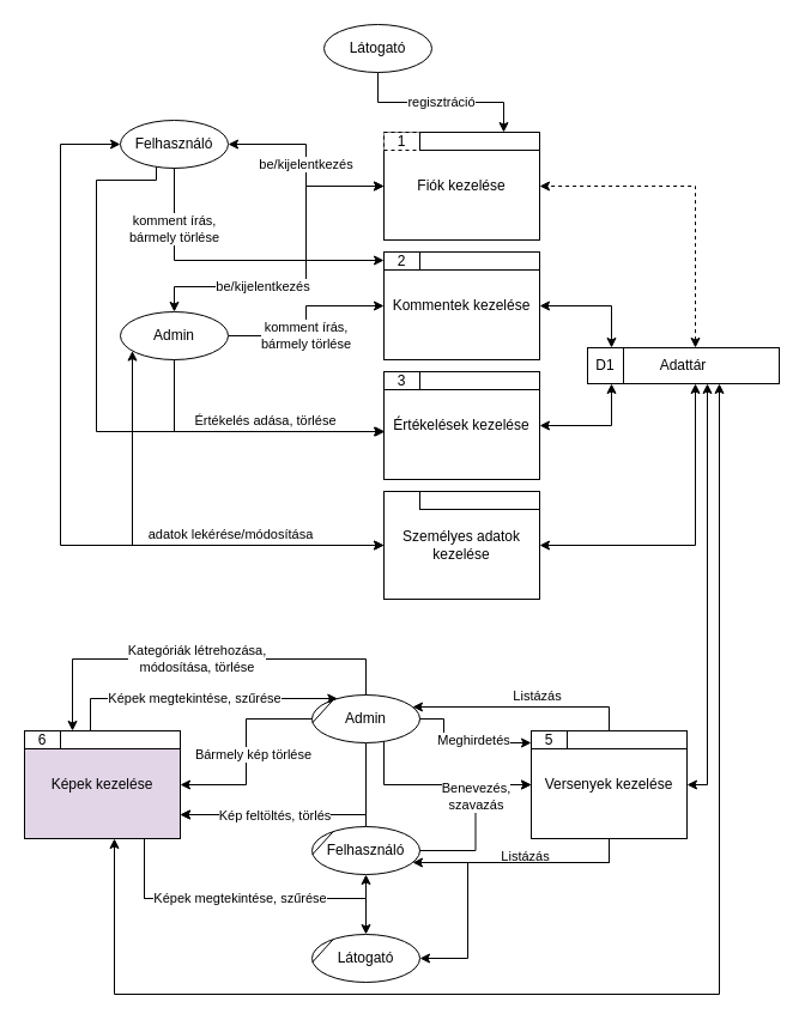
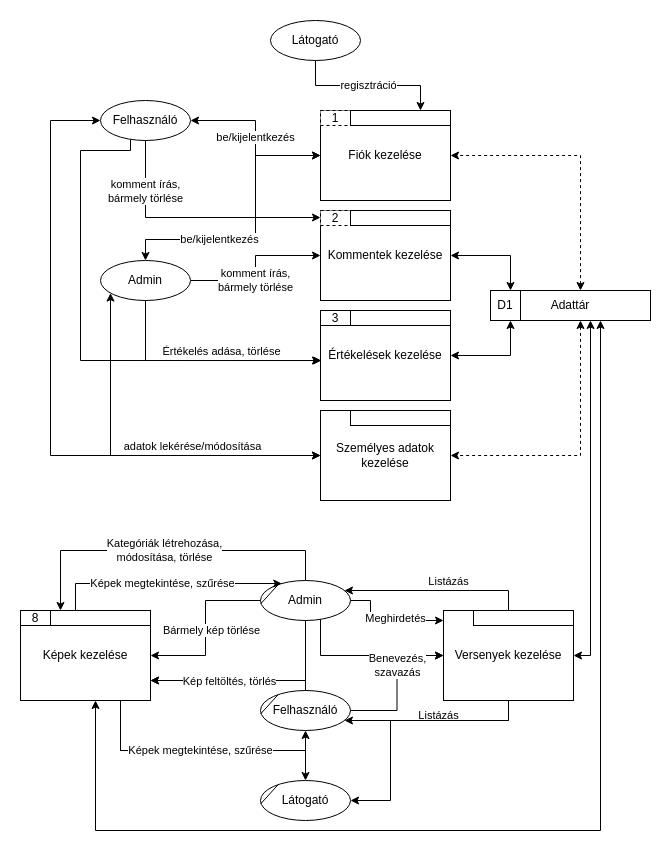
  <mxCell id="0" />
  <mxCell id="1" parent="0" />
  <mxCell id="2" style="edgeStyle=orthogonalEdgeStyle;rounded=0;orthogonalLoop=1;jettySize=auto;html=1;startArrow=none;startFill=0;endArrow=classic;endFill=1;" edge="1" parent="1" source="52" target="28"><mxGeometry relative="1" as="geometry"><Array as="points"><mxPoint x="120" y="750" /><mxPoint x="305" y="750" /></Array></mxGeometry></mxCell>
  <mxCell id="3" style="edgeStyle=orthogonalEdgeStyle;rounded=0;orthogonalLoop=1;jettySize=auto;html=1;startArrow=none;startFill=0;endArrow=classic;endFill=1;" edge="1" parent="1" source="31" target="52"><mxGeometry relative="1" as="geometry"><Array as="points"><mxPoint x="305" y="680" /></Array></mxGeometry></mxCell>
  <mxCell id="4" value="" style="group" vertex="1" connectable="0" parent="1"><mxGeometry x="320" y="110" width="130" height="90" as="geometry" /></mxCell>
  <mxCell id="5" value="Fiók kezelése" style="rounded=0;whiteSpace=wrap;html=1;" vertex="1" parent="4"><mxGeometry width="130" height="90" as="geometry" /></mxCell>
  <mxCell id="6" value="1" style="rounded=0;whiteSpace=wrap;html=1;dashed=1;" vertex="1" parent="4"><mxGeometry width="30" height="15" as="geometry" /></mxCell>
  <mxCell id="7" value="" style="rounded=0;whiteSpace=wrap;html=1;" vertex="1" parent="4"><mxGeometry x="30" width="100" height="15" as="geometry" /></mxCell>
  <mxCell id="8" value="" style="group" vertex="1" connectable="0" parent="1"><mxGeometry x="320" y="210" width="130" height="90" as="geometry" /></mxCell>
  <mxCell id="9" value="Kommentek kezelése" style="rounded=0;whiteSpace=wrap;html=1;" vertex="1" parent="8"><mxGeometry width="130" height="90" as="geometry" /></mxCell>
- <mxCell id="10" value="2" style="rounded=0;whiteSpace=wrap;html=1;" vertex="1" parent="8"><mxGeometry width="30" height="15" as="geometry" /></mxCell>
+ <mxCell id="10" value="2" style="rounded=0;whiteSpace=wrap;html=1;dashed=1;" vertex="1" parent="8"><mxGeometry width="30" height="15" as="geometry" /></mxCell>
  <mxCell id="11" value="" style="rounded=0;whiteSpace=wrap;html=1;" vertex="1" parent="8"><mxGeometry x="30" width="100" height="15" as="geometry" /></mxCell>
  <mxCell id="12" value="" style="group" vertex="1" connectable="0" parent="1"><mxGeometry x="320" y="410" width="130" height="90" as="geometry" /></mxCell>
  <mxCell id="13" value="Személyes adatok&lt;br&gt;kezelése" style="rounded=0;whiteSpace=wrap;html=1;" vertex="1" parent="12"><mxGeometry width="130" height="90" as="geometry" /></mxCell>
  <mxCell id="14" value="" style="rounded=0;whiteSpace=wrap;html=1;" vertex="1" parent="12"><mxGeometry x="30" width="100" height="15" as="geometry" /></mxCell>
  <mxCell id="15" value="" style="group" vertex="1" connectable="0" parent="1"><mxGeometry x="490" y="290" width="160" height="30" as="geometry" /></mxCell>
  <mxCell id="16" value="Adattár" style="rounded=0;whiteSpace=wrap;html=1;" vertex="1" parent="15"><mxGeometry width="160" height="30" as="geometry" /></mxCell>
  <mxCell id="17" value="D1" style="rounded=0;whiteSpace=wrap;html=1;" vertex="1" parent="15"><mxGeometry width="30" height="30" as="geometry" /></mxCell>
  <mxCell id="18" value="regisztráció" style="edgeStyle=orthogonalEdgeStyle;rounded=0;orthogonalLoop=1;jettySize=auto;html=1;" edge="1" parent="1" source="20" target="5"><mxGeometry relative="1" as="geometry"><Array as="points"><mxPoint x="315" y="85" /><mxPoint x="420" y="85" /></Array></mxGeometry></mxCell>
  <mxCell id="19" value="be/kijelentkezés" style="edgeStyle=orthogonalEdgeStyle;rounded=0;orthogonalLoop=1;jettySize=auto;html=1;entryX=1;entryY=0.5;entryDx=0;entryDy=0;startArrow=classic;startFill=1;" edge="1" parent="1" source="5" target="23"><mxGeometry relative="1" as="geometry" /></mxCell>
  <mxCell id="20" value="Látogató" style="ellipse;whiteSpace=wrap;html=1;rounded=0;" vertex="1" parent="1"><mxGeometry x="270" y="20" width="90" height="40" as="geometry" /></mxCell>
  <mxCell id="21" value="adatok lekérése/módosítása" style="edgeStyle=orthogonalEdgeStyle;rounded=0;orthogonalLoop=1;jettySize=auto;html=1;entryX=0;entryY=0.5;entryDx=0;entryDy=0;startArrow=classic;startFill=1;" edge="1" parent="1" source="23" target="13"><mxGeometry x="0.609" y="9" relative="1" as="geometry"><Array as="points"><mxPoint y="120" x="50" /><mxPoint y="455" x="50" /></Array><mxPoint as="offset" /></mxGeometry></mxCell>
  <mxCell id="22" style="edgeStyle=orthogonalEdgeStyle;rounded=0;orthogonalLoop=1;jettySize=auto;html=1;entryX=0.007;entryY=0.556;entryDx=0;entryDy=0;entryPerimeter=0;startArrow=none;startFill=0;endArrow=classic;endFill=1;" edge="1" parent="1" source="23" target="37"><mxGeometry relative="1" as="geometry"><Array as="points"><mxPoint x="130" y="150" /><mxPoint x="80" y="150" /><mxPoint x="80" y="360" /></Array></mxGeometry></mxCell>
  <mxCell id="23" value="Felhasználó" style="ellipse;whiteSpace=wrap;html=1;rounded=0;" vertex="1" parent="1"><mxGeometry x="100" y="100" width="90" height="40" as="geometry" /></mxCell>
  <mxCell id="24" value="komment írás,&lt;br&gt;bármely törlése" style="edgeStyle=orthogonalEdgeStyle;rounded=0;orthogonalLoop=1;jettySize=auto;html=1;startArrow=none;startFill=0;endArrow=classic;endFill=1;" edge="1" parent="1" source="26" target="9"><mxGeometry x="-0.161" relative="1" as="geometry"><mxPoint as="offset" /></mxGeometry></mxCell>
  <mxCell id="25" style="edgeStyle=orthogonalEdgeStyle;rounded=0;orthogonalLoop=1;jettySize=auto;html=1;startArrow=classic;startFill=1;endArrow=classic;endFill=1;" edge="1" parent="1" source="26" target="13"><mxGeometry relative="1" as="geometry"><Array as="points"><mxPoint x="110" y="455" /></Array></mxGeometry></mxCell>
  <mxCell id="26" value="Admin" style="ellipse;whiteSpace=wrap;html=1;rounded=0;" vertex="1" parent="1"><mxGeometry x="100" y="260" width="90" height="40" as="geometry" /></mxCell>
  <mxCell id="27" value="" style="group" vertex="1" connectable="0" parent="1"><mxGeometry x="260" y="690" width="90" height="40" as="geometry" /></mxCell>
  <mxCell id="28" value="Felhasználó" style="ellipse;whiteSpace=wrap;html=1;rounded=0;" vertex="1" parent="27"><mxGeometry width="90" height="40" as="geometry" /></mxCell>
  <mxCell id="29" value="" style="endArrow=none;html=1;entryX=0.194;entryY=0.108;entryDx=0;entryDy=0;entryPerimeter=0;exitX=0.002;exitY=0.584;exitDx=0;exitDy=0;exitPerimeter=0;" edge="1" parent="27" source="28" target="28"><mxGeometry width="50" height="50" relative="1" as="geometry"><mxPoint x="20" y="-90" as="sourcePoint" /><mxPoint x="70" y="-140" as="targetPoint" /></mxGeometry></mxCell>
  <mxCell id="30" value="" style="group" vertex="1" connectable="0" parent="1"><mxGeometry x="260" y="580" width="90" height="40" as="geometry" /></mxCell>
  <mxCell id="31" value="Admin" style="ellipse;whiteSpace=wrap;html=1;rounded=0;" vertex="1" parent="30"><mxGeometry width="90" height="40" as="geometry" /></mxCell>
  <mxCell id="32" value="" style="endArrow=none;html=1;entryX=0.194;entryY=0.108;entryDx=0;entryDy=0;entryPerimeter=0;exitX=0.002;exitY=0.584;exitDx=0;exitDy=0;exitPerimeter=0;" edge="1" parent="30" source="31" target="31"><mxGeometry width="50" height="50" relative="1" as="geometry"><mxPoint x="20" y="-90" as="sourcePoint" /><mxPoint x="70" y="-140" as="targetPoint" /></mxGeometry></mxCell>
  <mxCell id="33" value="" style="group" vertex="1" connectable="0" parent="1"><mxGeometry x="260" y="780" width="90" height="40" as="geometry" /></mxCell>
  <mxCell id="34" value="Látogató" style="ellipse;whiteSpace=wrap;html=1;rounded=0;" vertex="1" parent="33"><mxGeometry width="90" height="40" as="geometry" /></mxCell>
  <mxCell id="35" value="" style="endArrow=none;html=1;entryX=0.194;entryY=0.108;entryDx=0;entryDy=0;entryPerimeter=0;exitX=0.002;exitY=0.584;exitDx=0;exitDy=0;exitPerimeter=0;" edge="1" parent="33" source="34" target="34"><mxGeometry width="50" height="50" relative="1" as="geometry"><mxPoint x="20" y="-90" as="sourcePoint" /><mxPoint x="70" y="-140" as="targetPoint" /></mxGeometry></mxCell>
  <mxCell id="36" value="" style="group" vertex="1" connectable="0" parent="1"><mxGeometry x="320" y="310" width="130" height="90" as="geometry" /></mxCell>
  <mxCell id="37" value="Értékelések kezelése" style="rounded=0;whiteSpace=wrap;html=1;" vertex="1" parent="36"><mxGeometry width="130" height="90" as="geometry" /></mxCell>
  <mxCell id="38" value="3" style="rounded=0;whiteSpace=wrap;html=1;" vertex="1" parent="36"><mxGeometry width="30" height="15" as="geometry" /></mxCell>
  <mxCell id="39" value="" style="rounded=0;whiteSpace=wrap;html=1;" vertex="1" parent="36"><mxGeometry x="30" width="100" height="15" as="geometry" /></mxCell>
  <mxCell id="40" style="edgeStyle=orthogonalEdgeStyle;rounded=0;orthogonalLoop=1;jettySize=auto;html=1;entryX=1;entryY=0.5;entryDx=0;entryDy=0;startArrow=classic;startFill=1;dashed=1;" edge="1" parent="1" source="16" target="5"><mxGeometry relative="1" as="geometry"><Array as="points"><mxPoint x="580" y="155" /></Array></mxGeometry></mxCell>
  <mxCell id="41" style="edgeStyle=orthogonalEdgeStyle;rounded=0;orthogonalLoop=1;jettySize=auto;html=1;entryX=1;entryY=0.5;entryDx=0;entryDy=0;startArrow=classic;startFill=1;" edge="1" parent="1" source="16" target="9"><mxGeometry relative="1" as="geometry"><Array as="points"><mxPoint x="510" y="255" /></Array></mxGeometry></mxCell>
  <mxCell id="42" style="edgeStyle=orthogonalEdgeStyle;rounded=0;orthogonalLoop=1;jettySize=auto;html=1;entryX=1;entryY=0.5;entryDx=0;entryDy=0;startArrow=classic;startFill=1;" edge="1" parent="1" source="16" target="37"><mxGeometry relative="1" as="geometry"><Array as="points"><mxPoint x="510" y="355" /></Array></mxGeometry></mxCell>
- <mxCell id="43" style="edgeStyle=orthogonalEdgeStyle;rounded=0;orthogonalLoop=1;jettySize=auto;html=1;entryX=1;entryY=0.5;entryDx=0;entryDy=0;startArrow=classic;startFill=1;" edge="1" parent="1" source="16" target="13"><mxGeometry relative="1" as="geometry"><Array as="points"><mxPoint x="580" y="455" /></Array></mxGeometry></mxCell>
+ <mxCell id="43" style="edgeStyle=orthogonalEdgeStyle;rounded=0;orthogonalLoop=1;jettySize=auto;html=1;entryX=1;entryY=0.5;entryDx=0;entryDy=0;startArrow=classic;startFill=1;dashed=1;" edge="1" parent="1" source="16" target="13"><mxGeometry relative="1" as="geometry"><Array as="points"><mxPoint x="580" y="455" /></Array></mxGeometry></mxCell>
  <mxCell id="44" value="be/kijelentkezés" style="edgeStyle=orthogonalEdgeStyle;rounded=0;orthogonalLoop=1;jettySize=auto;html=1;startArrow=classic;startFill=1;" edge="1" parent="1" source="5" target="26"><mxGeometry x="0.321" relative="1" as="geometry"><mxPoint x="330" y="165.034" as="sourcePoint" /><mxPoint x="200" y="130" as="targetPoint" /><Array as="points"><mxPoint x="255" y="155" /><mxPoint x="255" y="239" /><mxPoint x="145" y="239" /></Array><mxPoint as="offset" /></mxGeometry></mxCell>
  <mxCell id="45" value="" style="group" vertex="1" connectable="0" parent="1"><mxGeometry x="443" y="610" width="130" height="90" as="geometry" /></mxCell>
  <mxCell id="46" value="Versenyek kezelése" style="rounded=0;whiteSpace=wrap;html=1;" vertex="1" parent="45"><mxGeometry width="130" height="90" as="geometry" /></mxCell>
- <mxCell id="47" value="5" style="rounded=0;whiteSpace=wrap;html=1;" vertex="1" parent="45"><mxGeometry width="30" height="15" as="geometry" /></mxCell>
  <mxCell id="48" value="" style="rounded=0;whiteSpace=wrap;html=1;" vertex="1" parent="45"><mxGeometry x="30" width="100" height="15" as="geometry" /></mxCell>
  <mxCell id="49" value="komment írás,&lt;br&gt;bármely törlése" style="edgeStyle=orthogonalEdgeStyle;rounded=0;orthogonalLoop=1;jettySize=auto;html=1;startArrow=none;startFill=0;endArrow=classic;endFill=1;" edge="1" parent="1" source="23" target="9"><mxGeometry x="-0.592" relative="1" as="geometry"><mxPoint x="200" y="290" as="sourcePoint" /><mxPoint x="330" y="265.034" as="targetPoint" /><Array as="points"><mxPoint x="145" y="217" /></Array><mxPoint as="offset" /></mxGeometry></mxCell>
  <mxCell id="50" value="Értékelés adása, törlése" style="edgeStyle=orthogonalEdgeStyle;rounded=0;orthogonalLoop=1;jettySize=auto;html=1;startArrow=none;startFill=0;endArrow=classic;endFill=1;" edge="1" parent="1" source="26" target="37"><mxGeometry x="0.157" y="9" relative="1" as="geometry"><mxPoint x="140" y="367.48" as="sourcePoint" /><mxPoint x="270" y="342.514" as="targetPoint" /><mxPoint as="offset" /><Array as="points"><mxPoint x="145" y="360" /></Array></mxGeometry></mxCell>
  <mxCell id="51" value="" style="group" vertex="1" connectable="0" parent="1"><mxGeometry x="20" y="610" width="130" height="90" as="geometry" /></mxCell>
- <mxCell id="52" value="Képek kezelése" style="rounded=0;whiteSpace=wrap;html=1;fillColor=#e1d5e7;" vertex="1" parent="51"><mxGeometry width="130" height="90" as="geometry" /></mxCell>
- <mxCell id="53" value="6" style="rounded=0;whiteSpace=wrap;html=1;" vertex="1" parent="51"><mxGeometry width="30" height="15" as="geometry" /></mxCell>
+ <mxCell id="52" value="Képek kezelése" style="rounded=0;whiteSpace=wrap;html=1;" vertex="1" parent="51"><mxGeometry width="130" height="90" as="geometry" /></mxCell>
+ <mxCell id="53" value="8" style="rounded=0;whiteSpace=wrap;html=1;" vertex="1" parent="51"><mxGeometry width="30" height="15" as="geometry" /></mxCell>
  <mxCell id="54" value="" style="rounded=0;whiteSpace=wrap;html=1;" vertex="1" parent="51"><mxGeometry x="30" width="100" height="15" as="geometry" /></mxCell>
  <mxCell id="55" style="edgeStyle=orthogonalEdgeStyle;rounded=0;orthogonalLoop=1;jettySize=auto;html=1;startArrow=classic;startFill=1;" edge="1" parent="1" source="16" target="46"><mxGeometry relative="1" as="geometry"><mxPoint x="590" y="330" as="sourcePoint" /><mxPoint x="460" y="465" as="targetPoint" /><Array as="points"><mxPoint x="590" y="655" /></Array></mxGeometry></mxCell>
  <mxCell id="56" style="edgeStyle=orthogonalEdgeStyle;rounded=0;orthogonalLoop=1;jettySize=auto;html=1;startArrow=classic;startFill=1;" edge="1" parent="1" source="16" target="52"><mxGeometry relative="1" as="geometry"><mxPoint x="600" y="330" as="sourcePoint" /><mxPoint x="473" y="605.034" as="targetPoint" /><Array as="points"><mxPoint x="600" y="830" /><mxPoint x="95" y="830" /></Array></mxGeometry></mxCell>
  <mxCell id="57" value="" style="edgeStyle=orthogonalEdgeStyle;rounded=0;orthogonalLoop=1;jettySize=auto;html=1;startArrow=none;startFill=0;endArrow=classic;endFill=1;" edge="1" parent="1" source="31" target="46"><mxGeometry relative="1" as="geometry"><mxPoint x="280" y="720" as="sourcePoint" /><mxPoint x="453" y="665" as="targetPoint" /><Array as="points"><mxPoint x="320" y="655" /></Array></mxGeometry></mxCell>
  <mxCell id="58" value="Meghirdetés" style="edgeStyle=orthogonalEdgeStyle;rounded=0;orthogonalLoop=1;jettySize=auto;html=1;startArrow=none;startFill=0;endArrow=classic;endFill=1;" edge="1" parent="1" source="31" target="46"><mxGeometry x="0.15" y="2" relative="1" as="geometry"><Array as="points"><mxPoint x="370" y="600" /><mxPoint x="370" y="620" /></Array><mxPoint as="offset" /></mxGeometry></mxCell>
  <mxCell id="59" value="Benevezés,&lt;br&gt;szavazás" style="edgeStyle=orthogonalEdgeStyle;rounded=0;orthogonalLoop=1;jettySize=auto;html=1;startArrow=none;startFill=0;endArrow=classic;endFill=1;" edge="1" parent="1" source="28" target="46"><mxGeometry x="0.241" relative="1" as="geometry"><mxPoint as="offset" /></mxGeometry></mxCell>
  <mxCell id="60" value="Listázás" style="edgeStyle=orthogonalEdgeStyle;rounded=0;orthogonalLoop=1;jettySize=auto;html=1;startArrow=classic;startFill=1;endArrow=none;endFill=0;" edge="1" parent="1" source="34" target="46"><mxGeometry x="0.305" y="5" relative="1" as="geometry"><Array as="points"><mxPoint x="390" y="800" /><mxPoint x="390" y="720" /><mxPoint x="508" y="720" /></Array><mxPoint as="offset" /></mxGeometry></mxCell>
  <mxCell id="61" style="edgeStyle=orthogonalEdgeStyle;rounded=0;orthogonalLoop=1;jettySize=auto;html=1;startArrow=none;startFill=0;endArrow=classic;endFill=1;" edge="1" parent="1" source="46" target="28"><mxGeometry relative="1" as="geometry"><Array as="points"><mxPoint x="508" y="720" /></Array></mxGeometry></mxCell>
  <mxCell id="62" value="Listázás" style="edgeStyle=orthogonalEdgeStyle;rounded=0;orthogonalLoop=1;jettySize=auto;html=1;startArrow=classic;startFill=1;endArrow=none;endFill=0;" edge="1" parent="1" source="31" target="46"><mxGeometry x="0.129" y="9" relative="1" as="geometry"><mxPoint x="280" y="820" as="sourcePoint" /><mxPoint x="518" y="710" as="targetPoint" /><Array as="points"><mxPoint x="508" y="590" /></Array><mxPoint as="offset" /></mxGeometry></mxCell>
  <mxCell id="63" style="edgeStyle=orthogonalEdgeStyle;rounded=0;orthogonalLoop=1;jettySize=auto;html=1;startArrow=none;startFill=0;endArrow=classic;endFill=1;" edge="1" parent="1" source="31" target="52"><mxGeometry relative="1" as="geometry" /></mxCell>
  <mxCell id="64" value="Bármely kép törlése" style="edgeLabel;html=1;align=center;verticalAlign=middle;resizable=0;points=[];" vertex="1" connectable="0" parent="63"><mxGeometry x="0.327" y="1" relative="1" as="geometry"><mxPoint x="4" y="-24.52" as="offset" /></mxGeometry></mxCell>
  <mxCell id="65" style="edgeStyle=orthogonalEdgeStyle;rounded=0;orthogonalLoop=1;jettySize=auto;html=1;startArrow=none;startFill=0;endArrow=classic;endFill=1;" edge="1" parent="1" source="28" target="52"><mxGeometry relative="1" as="geometry"><mxPoint x="270" y="610" as="sourcePoint" /><mxPoint x="160" y="665" as="targetPoint" /><Array as="points"><mxPoint x="305" y="680" /></Array></mxGeometry></mxCell>
  <mxCell id="66" value="Kép feltöltés, törlés" style="edgeLabel;html=1;align=center;verticalAlign=middle;resizable=0;points=[];" vertex="1" connectable="0" parent="65"><mxGeometry x="0.327" y="1" relative="1" as="geometry"><mxPoint x="22.86" y="-1" as="offset" /></mxGeometry></mxCell>
  <mxCell id="67" value="Képek megtekintése, szűrése" style="edgeStyle=orthogonalEdgeStyle;rounded=0;orthogonalLoop=1;jettySize=auto;html=1;startArrow=classic;startFill=1;endArrow=none;endFill=0;" edge="1" parent="1" source="34" target="52"><mxGeometry x="0.019" relative="1" as="geometry"><Array as="points"><mxPoint x="305" y="750" /><mxPoint x="120" y="750" /></Array><mxPoint as="offset" /></mxGeometry></mxCell>
  <mxCell id="68" value="Képek megtekintése, szűrése" style="edgeStyle=orthogonalEdgeStyle;rounded=0;orthogonalLoop=1;jettySize=auto;html=1;startArrow=classic;startFill=1;endArrow=none;endFill=0;" edge="1" parent="1" source="31" target="52"><mxGeometry x="0.019" relative="1" as="geometry"><mxPoint x="259.97" y="605" as="sourcePoint" /><mxPoint x="74.97" y="525" as="targetPoint" /><Array as="points"><mxPoint x="75" y="583" /></Array><mxPoint as="offset" /></mxGeometry></mxCell>
  <mxCell id="69" style="edgeStyle=orthogonalEdgeStyle;rounded=0;orthogonalLoop=1;jettySize=auto;html=1;startArrow=none;startFill=0;endArrow=classic;endFill=1;" edge="1" parent="1" source="31" target="52"><mxGeometry relative="1" as="geometry"><Array as="points"><mxPoint x="305" y="550" /><mxPoint x="60" y="550" /></Array></mxGeometry></mxCell>
  <mxCell id="70" value="Kategóriák létrehozása,&lt;br&gt;módosítása, törlése" style="edgeLabel;html=1;align=center;verticalAlign=middle;resizable=0;points=[];" vertex="1" connectable="0" parent="69"><mxGeometry x="0.026" y="-1" relative="1" as="geometry"><mxPoint as="offset" /></mxGeometry></mxCell>
